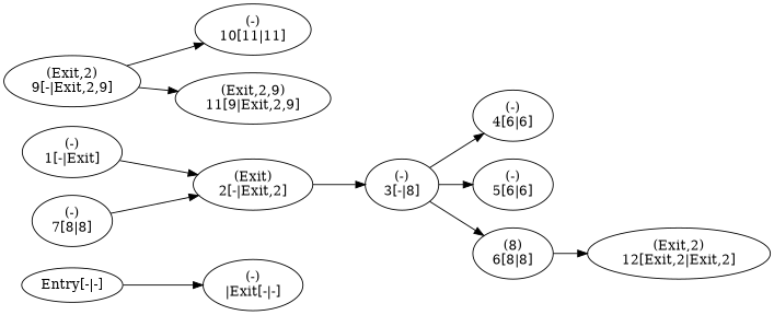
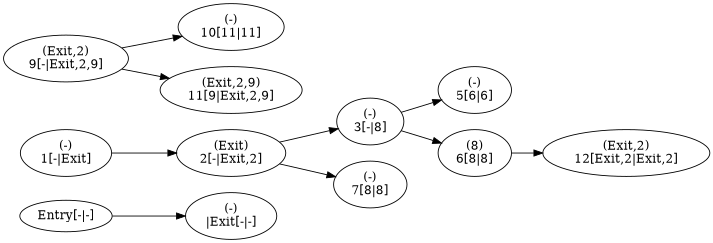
  digraph {
    rankdir=LR
    n1 [label="Entry[-|-]"]
    n2 [label="(-)\n|Exit[-|-]"]
    n3 [label="(-)\n1[-|Exit]"]
    n4 [label="(Exit)\n2[-|Exit,2]"]
    n5 [label="(-)\n3[-|8]"]
    n6 [label="(-)\n7[8|8]"]
-   n7 [label="(-)\n4[6|6]"]
    n8 [label="(-)\n5[6|6]"]
    n9 [label="(8)\n6[8|8]"]
    n10 [label="(Exit,2)\n12[Exit,2|Exit,2]"]
    n11 [label="(Exit,2)\n9[-|Exit,2,9]"]
    n12 [label="(-)\n10[11|11]"]
    n13 [label="(Exit,2,9)\n11[9|Exit,2,9]"]
    n1 -> n2
    n3 -> n4
    n4 -> n5
-   n6 -> n4
-   n5 -> n7
+   n4 -> n6
    n5 -> n8
    n5 -> n9
    n9 -> n10
    n11 -> n12
    n11 -> n13
  }
